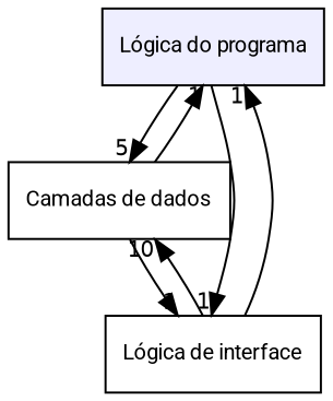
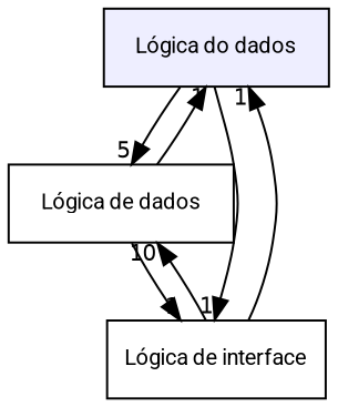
  digraph {
    compound=true
    fontname=Roboto
    node [fontname=Roboto fontsize=10 shape=box]
    edge [fontname=Roboto headlabel=1 labeldistance=1.5 labelfontname=Helvetica labelfontsize=10]
-   n1 [fillcolor="#eeeeff" label="Lógica do programa" pencolor=black style=filled]
-   n2 [label="Camadas de dados"]
+   n1 [fillcolor="#eeeeff" label="Lógica do dados" pencolor=black style=filled]
+   n2 [label="Lógica de dados"]
    n3 [label="Lógica de interface"]
    n1 -> n2 [headlabel=5]
    n1 -> n3
    n2 -> n1
    n2 -> n3
    n3 -> n1
    n3 -> n2 [headlabel=10]
  }
